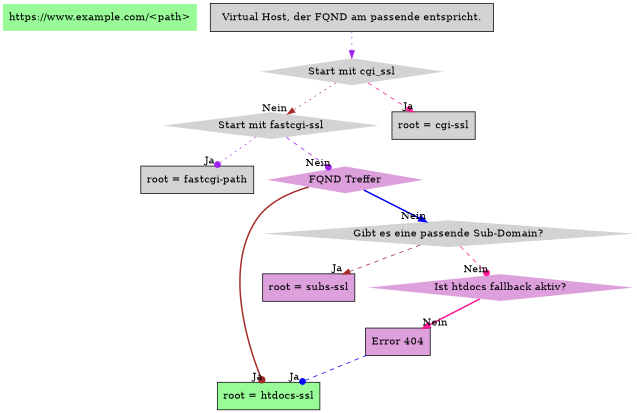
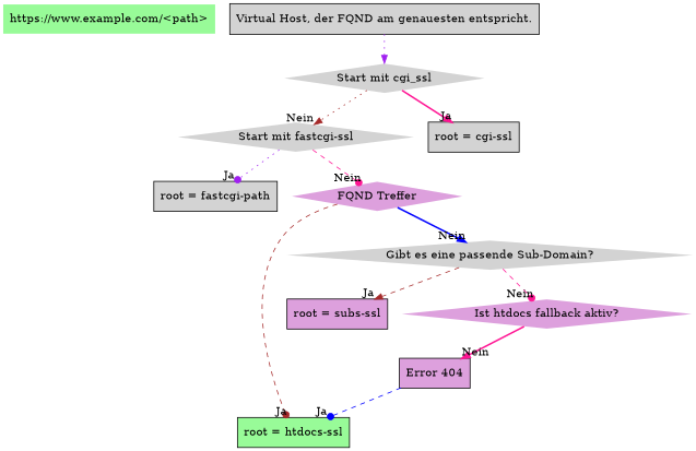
  digraph {
    node [fillcolor=lightgrey font=Helvetica fontcolor=black peripheries=0 shape=record style=filled]
    edge [arrowhead=normal color=purple style=bold headlabel=Nein]
    n1 [fillcolor=palegreen label="https://www.example.com/<path>" shape=box]
-   n2 [label="Virtual Host, der FQND am passende entspricht."]
+   n2 [label="Virtual Host, der FQND am genauesten entspricht."]
    n3 [label="Start mit cgi_ssl" shape=diamond]
    n4 [label="Start mit fastcgi-ssl" shape=diamond]
    n5 [label="root = cgi-ssl"]
    n6 [label="root = fastcgi-path"]
    n7 [fillcolor=plum label="FQND Treffer" shape=diamond]
    n8 [fillcolor=palegreen label="root = htdocs-ssl"]
    n9 [label="Gibt es eine passende Sub-Domain?" shape=diamond]
    n10 [fillcolor=plum label="root = subs-ssl"]
    n11 [fillcolor=plum label="Ist htdocs fallback aktiv?" shape=diamond]
    n12 [fillcolor=plum label="Error 404"]
    n2 -> n3 [style=dotted headlabel=""]
    n3 -> n4 [color=brown style=dotted]
-   n3 -> n5 [color=deeppink headlabel=Ja style=dashed]
+   n3 -> n5 [color=deeppink headlabel=Ja]
    n4 -> n6 [arrowhead=dot headlabel=Ja style=dotted]
-   n4 -> n7 [arrowhead=dot style=dashed]
-   n7 -> n8 [arrowhead=dot color=brown headlabel=Ja]
+   n4 -> n7 [arrowhead=dot color=deeppink style=dashed]
+   n7 -> n8 [arrowhead=dot color=brown headlabel=Ja style=dashed]
    n7 -> n9 [color=blue]
    n9 -> n10 [color=brown headlabel=Ja style=dashed]
    n9 -> n11 [arrowhead=dot color=deeppink style=dashed]
    n11 -> n12 [color=deeppink]
    n12 -> n8 [arrowhead=dot color=blue headlabel=Ja style=dashed]
  }
